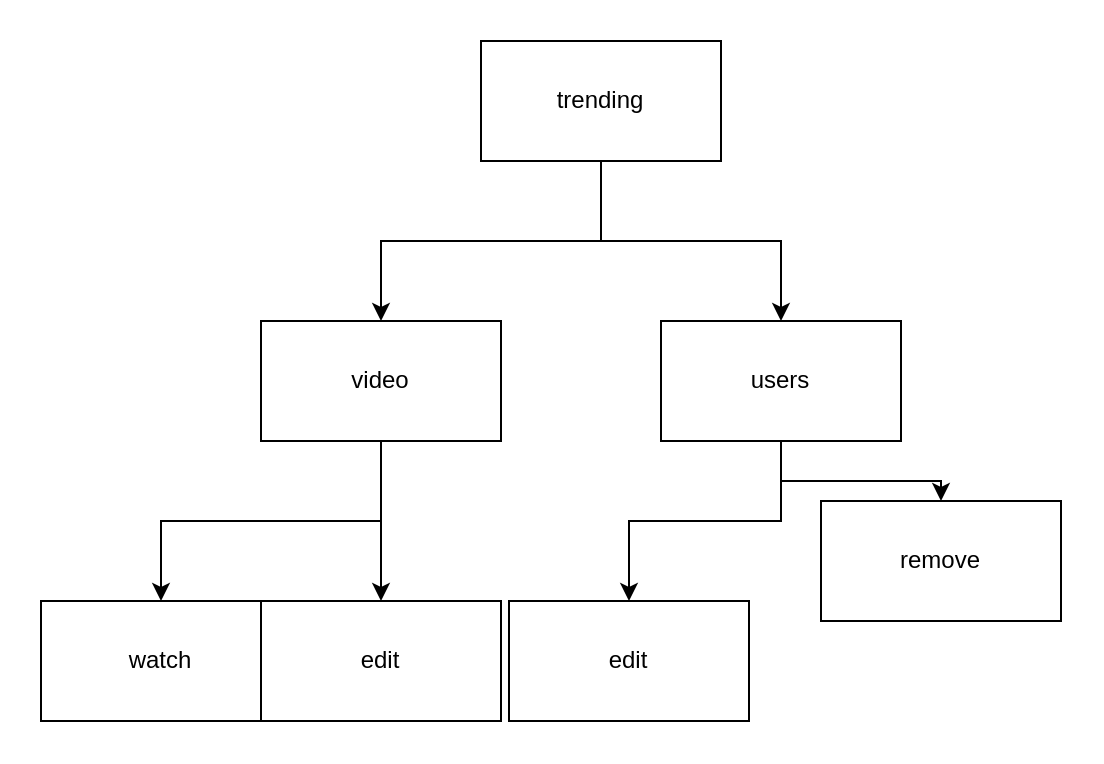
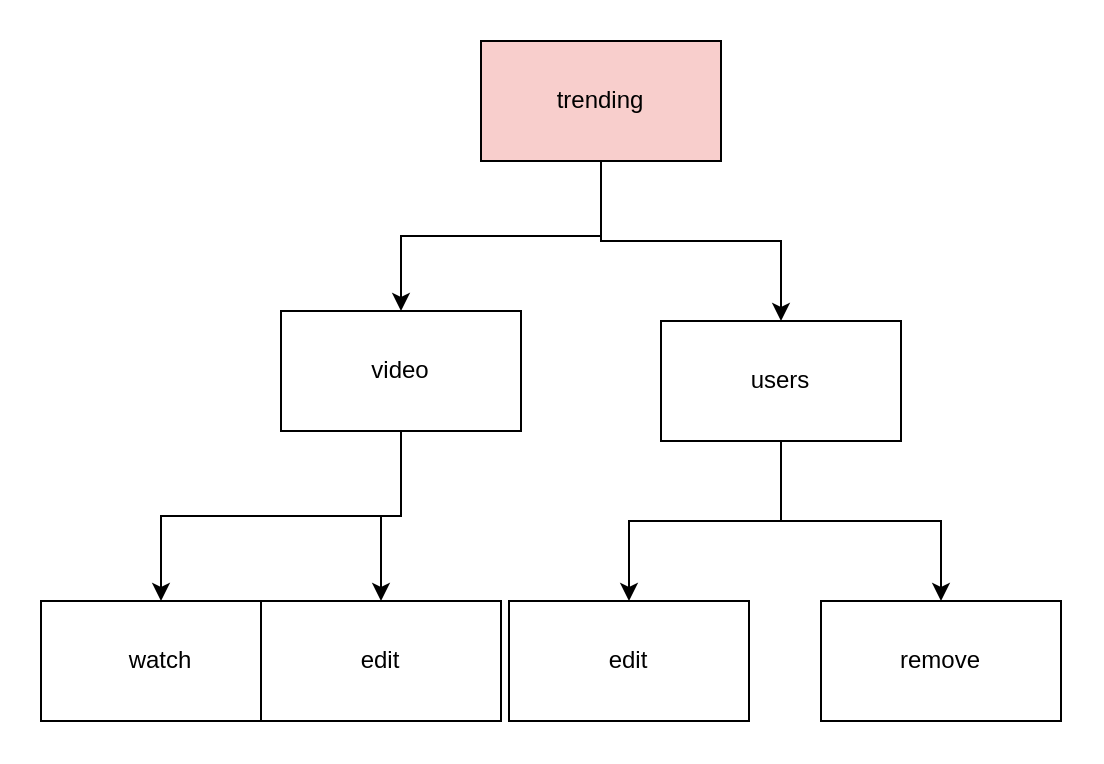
  <mxCell id="0" />
  <mxCell id="1" parent="0" />
  <mxCell id="2" value="" style="edgeStyle=orthogonalEdgeStyle;rounded=0;orthogonalLoop=1;jettySize=auto;html=1;" edge="1" parent="1" source="4" target="7"><mxGeometry relative="1" as="geometry" /></mxCell>
  <mxCell id="3" style="edgeStyle=orthogonalEdgeStyle;rounded=0;orthogonalLoop=1;jettySize=auto;html=1;" edge="1" parent="1" source="4"><mxGeometry relative="1" as="geometry"><mxPoint x="390" y="160" as="targetPoint" /><Array as="points"><mxPoint x="300" y="120" /><mxPoint x="390" y="120" /><mxPoint x="390" y="160" /></Array></mxGeometry></mxCell>
- <mxCell id="4" value="trending" style="rounded=0;whiteSpace=wrap;html=1;" vertex="1" parent="1"><mxGeometry x="240" y="20" width="120" height="60" as="geometry" /></mxCell>
+ <mxCell id="4" value="trending" style="rounded=0;whiteSpace=wrap;html=1;fillColor=#f8cecc;" vertex="1" parent="1"><mxGeometry x="240" y="20" width="120" height="60" as="geometry" /></mxCell>
  <mxCell id="5" value="" style="edgeStyle=orthogonalEdgeStyle;rounded=0;orthogonalLoop=1;jettySize=auto;html=1;" edge="1" parent="1" source="7" target="13"><mxGeometry relative="1" as="geometry" /></mxCell>
  <mxCell id="6" value="" style="edgeStyle=orthogonalEdgeStyle;rounded=0;orthogonalLoop=1;jettySize=auto;html=1;" edge="1" parent="1" source="7" target="14"><mxGeometry relative="1" as="geometry" /></mxCell>
- <mxCell id="7" value="video" style="rounded=0;whiteSpace=wrap;html=1;" vertex="1" parent="1"><mxGeometry x="130" y="160" width="120" height="60" as="geometry" /></mxCell>
+ <mxCell id="7" value="video" style="rounded=0;whiteSpace=wrap;html=1;" vertex="1" parent="1"><mxGeometry x="140" y="155" width="120" height="60" as="geometry" /></mxCell>
  <mxCell id="8" value="" style="edgeStyle=orthogonalEdgeStyle;rounded=0;orthogonalLoop=1;jettySize=auto;html=1;" edge="1" parent="1" source="10" target="11"><mxGeometry relative="1" as="geometry" /></mxCell>
  <mxCell id="9" value="" style="edgeStyle=orthogonalEdgeStyle;rounded=0;orthogonalLoop=1;jettySize=auto;html=1;" edge="1" parent="1" source="10" target="12"><mxGeometry relative="1" as="geometry" /></mxCell>
  <mxCell id="10" value="users" style="rounded=0;whiteSpace=wrap;html=1;" vertex="1" parent="1"><mxGeometry x="330" y="160" width="120" height="60" as="geometry" /></mxCell>
- <mxCell id="11" value="remove" style="rounded=0;whiteSpace=wrap;html=1;" vertex="1" parent="1"><mxGeometry x="410" y="250" width="120" height="60" as="geometry" /></mxCell>
+ <mxCell id="11" value="remove" style="rounded=0;whiteSpace=wrap;html=1;" vertex="1" parent="1"><mxGeometry x="410" y="300" width="120" height="60" as="geometry" /></mxCell>
  <mxCell id="12" value="edit" style="whiteSpace=wrap;html=1;rounded=0;" vertex="1" parent="1"><mxGeometry x="254" y="300" width="120" height="60" as="geometry" /></mxCell>
  <mxCell id="13" value="watch" style="rounded=0;whiteSpace=wrap;html=1;" vertex="1" parent="1"><mxGeometry x="20" y="300" width="120" height="60" as="geometry" /></mxCell>
  <mxCell id="14" value="edit" style="rounded=0;whiteSpace=wrap;html=1;" vertex="1" parent="1"><mxGeometry x="130" y="300" width="120" height="60" as="geometry" /></mxCell>
